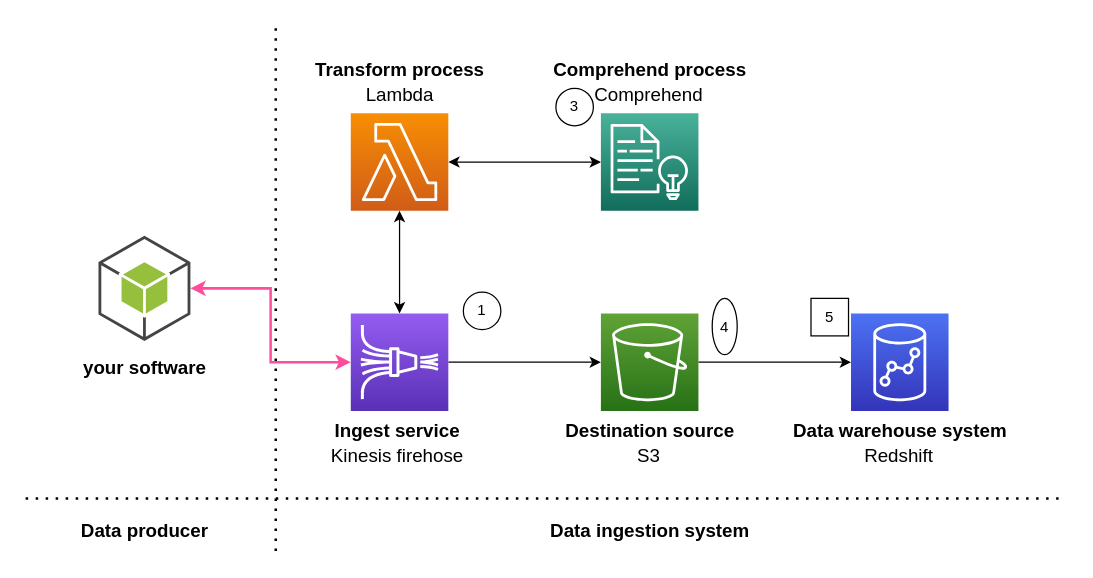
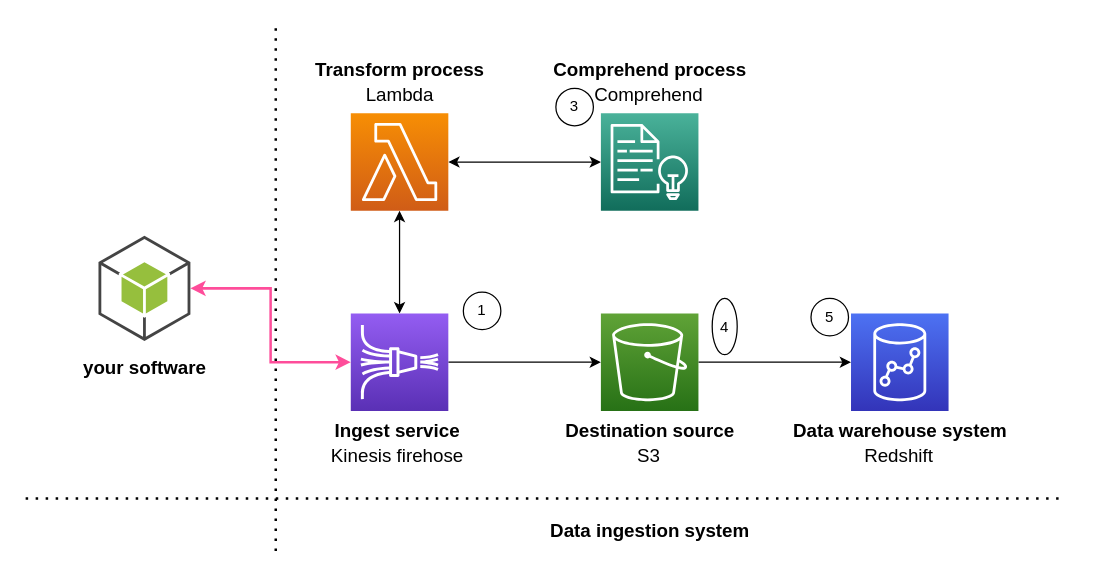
  <mxCell id="0" />
  <mxCell id="1" parent="0" />
  <mxCell id="2" value="" style="sketch=0;points=[[0,0,0],[0.25,0,0],[0.5,0,0],[0.75,0,0],[1,0,0],[0,1,0],[0.25,1,0],[0.5,1,0],[0.75,1,0],[1,1,0],[0,0.25,0],[0,0.5,0],[0,0.75,0],[1,0.25,0],[1,0.5,0],[1,0.75,0]];outlineConnect=0;fontColor=#232F3E;gradientColor=#4D72F3;gradientDirection=north;fillColor=#3334B9;strokeColor=#ffffff;dashed=0;verticalLabelPosition=bottom;verticalAlign=top;align=center;html=1;fontSize=12;fontStyle=0;aspect=fixed;shape=mxgraph.aws4.resourceIcon;resIcon=mxgraph.aws4.redshift;" vertex="1" parent="1"><mxGeometry x="680" y="250" width="78" height="78" as="geometry" /></mxCell>
  <mxCell id="3" style="edgeStyle=orthogonalEdgeStyle;rounded=0;orthogonalLoop=1;jettySize=auto;html=1;startArrow=classic;startFill=1;" edge="1" parent="1" source="5" target="10"><mxGeometry relative="1" as="geometry" /></mxCell>
  <mxCell id="4" style="edgeStyle=orthogonalEdgeStyle;rounded=0;orthogonalLoop=1;jettySize=auto;html=1;" edge="1" parent="1" source="5" target="8"><mxGeometry relative="1" as="geometry" /></mxCell>
  <mxCell id="5" value="" style="sketch=0;points=[[0,0,0],[0.25,0,0],[0.5,0,0],[0.75,0,0],[1,0,0],[0,1,0],[0.25,1,0],[0.5,1,0],[0.75,1,0],[1,1,0],[0,0.25,0],[0,0.5,0],[0,0.75,0],[1,0.25,0],[1,0.5,0],[1,0.75,0]];outlineConnect=0;fontColor=#232F3E;gradientColor=#945DF2;gradientDirection=north;fillColor=#5A30B5;strokeColor=#ffffff;dashed=0;verticalLabelPosition=bottom;verticalAlign=top;align=center;html=1;fontSize=12;fontStyle=0;aspect=fixed;shape=mxgraph.aws4.resourceIcon;resIcon=mxgraph.aws4.kinesis_data_firehose;" vertex="1" parent="1"><mxGeometry x="280" y="250" width="78" height="78" as="geometry" /></mxCell>
  <mxCell id="6" value="" style="sketch=0;points=[[0,0,0],[0.25,0,0],[0.5,0,0],[0.75,0,0],[1,0,0],[0,1,0],[0.25,1,0],[0.5,1,0],[0.75,1,0],[1,1,0],[0,0.25,0],[0,0.5,0],[0,0.75,0],[1,0.25,0],[1,0.5,0],[1,0.75,0]];outlineConnect=0;fontColor=#232F3E;gradientColor=#4AB29A;gradientDirection=north;fillColor=#116D5B;strokeColor=#ffffff;dashed=0;verticalLabelPosition=bottom;verticalAlign=top;align=center;html=1;fontSize=12;fontStyle=0;aspect=fixed;shape=mxgraph.aws4.resourceIcon;resIcon=mxgraph.aws4.comprehend;" vertex="1" parent="1"><mxGeometry x="480" y="90" width="78" height="78" as="geometry" /></mxCell>
  <mxCell id="7" style="edgeStyle=orthogonalEdgeStyle;rounded=0;orthogonalLoop=1;jettySize=auto;html=1;entryX=0;entryY=0.5;entryDx=0;entryDy=0;entryPerimeter=0;" edge="1" parent="1" source="8" target="2"><mxGeometry relative="1" as="geometry"><mxPoint x="600" y="289" as="targetPoint" /></mxGeometry></mxCell>
  <mxCell id="8" value="" style="sketch=0;points=[[0,0,0],[0.25,0,0],[0.5,0,0],[0.75,0,0],[1,0,0],[0,1,0],[0.25,1,0],[0.5,1,0],[0.75,1,0],[1,1,0],[0,0.25,0],[0,0.5,0],[0,0.75,0],[1,0.25,0],[1,0.5,0],[1,0.75,0]];outlineConnect=0;fontColor=#232F3E;gradientColor=#60A337;gradientDirection=north;fillColor=#277116;strokeColor=#ffffff;dashed=0;verticalLabelPosition=bottom;verticalAlign=top;align=center;html=1;fontSize=12;fontStyle=0;aspect=fixed;shape=mxgraph.aws4.resourceIcon;resIcon=mxgraph.aws4.s3;" vertex="1" parent="1"><mxGeometry x="480" y="250" width="78" height="78" as="geometry" /></mxCell>
  <mxCell id="9" style="edgeStyle=orthogonalEdgeStyle;rounded=0;orthogonalLoop=1;jettySize=auto;html=1;startArrow=classic;startFill=1;" edge="1" parent="1" source="10" target="6"><mxGeometry relative="1" as="geometry" /></mxCell>
  <mxCell id="10" value="" style="sketch=0;points=[[0,0,0],[0.25,0,0],[0.5,0,0],[0.75,0,0],[1,0,0],[0,1,0],[0.25,1,0],[0.5,1,0],[0.75,1,0],[1,1,0],[0,0.25,0],[0,0.5,0],[0,0.75,0],[1,0.25,0],[1,0.5,0],[1,0.75,0]];outlineConnect=0;fontColor=#232F3E;gradientColor=#F78E04;gradientDirection=north;fillColor=#D05C17;strokeColor=#ffffff;dashed=0;verticalLabelPosition=bottom;verticalAlign=top;align=center;html=1;fontSize=12;fontStyle=0;aspect=fixed;shape=mxgraph.aws4.resourceIcon;resIcon=mxgraph.aws4.lambda;" vertex="1" parent="1"><mxGeometry x="280" y="90" width="78" height="78" as="geometry" /></mxCell>
  <mxCell id="11" style="edgeStyle=orthogonalEdgeStyle;rounded=0;orthogonalLoop=1;jettySize=auto;html=1;entryX=0;entryY=0.5;entryDx=0;entryDy=0;entryPerimeter=0;startArrow=classic;startFill=1;strokeColor=#fe4d9a;strokeWidth=2;" edge="1" parent="1" source="12" target="5"><mxGeometry relative="1" as="geometry" /></mxCell>
  <mxCell id="12" value="" style="outlineConnect=0;dashed=0;verticalLabelPosition=bottom;verticalAlign=top;align=center;html=1;shape=mxgraph.aws3.android;fillColor=#96BF3D;gradientColor=none;" vertex="1" parent="1"><mxGeometry x="78.25" y="188" width="73.5" height="84" as="geometry" /></mxCell>
  <mxCell id="13" value="" style="endArrow=none;dashed=1;html=1;dashPattern=1 3;strokeWidth=2;rounded=0;" edge="1" parent="1"><mxGeometry width="50" height="50" relative="1" as="geometry"><mxPoint x="220" y="440" as="sourcePoint" /><mxPoint x="220" y="20" as="targetPoint" /></mxGeometry></mxCell>
  <mxCell id="14" value="" style="endArrow=none;dashed=1;html=1;dashPattern=1 3;strokeWidth=2;rounded=0;" edge="1" parent="1"><mxGeometry width="50" height="50" relative="1" as="geometry"><mxPoint x="20" y="398" as="sourcePoint" /><mxPoint x="852" y="398" as="targetPoint" /></mxGeometry></mxCell>
- <mxCell id="15" value="&lt;b&gt;&lt;font style=&quot;font-size: 15px;&quot;&gt;Data producer&lt;/font&gt;&lt;/b&gt;" style="text;html=1;align=center;verticalAlign=middle;resizable=0;points=[];autosize=1;strokeColor=none;fillColor=none;" vertex="1" parent="1"><mxGeometry x="50" y="408" width="130" height="30" as="geometry" /></mxCell>
  <mxCell id="16" value="&lt;b&gt;&lt;font style=&quot;font-size: 15px;&quot;&gt;Data ingestion system&lt;/font&gt;&lt;/b&gt;" style="text;html=1;align=center;verticalAlign=middle;resizable=0;points=[];autosize=1;strokeColor=none;fillColor=none;" vertex="1" parent="1"><mxGeometry x="429" y="408" width="180" height="30" as="geometry" /></mxCell>
  <mxCell id="17" value="&lt;b&gt;&lt;font style=&quot;font-size: 15px;&quot;&gt;your software&lt;/font&gt;&lt;/b&gt;" style="text;html=1;align=center;verticalAlign=middle;resizable=0;points=[];autosize=1;strokeColor=none;fillColor=none;" vertex="1" parent="1"><mxGeometry x="55" y="278" width="120" height="30" as="geometry" /></mxCell>
  <mxCell id="18" value="&lt;b&gt;&lt;font style=&quot;font-size: 15px;&quot;&gt;Transform process&lt;/font&gt;&lt;/b&gt;" style="text;html=1;align=center;verticalAlign=middle;resizable=0;points=[];autosize=1;strokeColor=none;fillColor=none;" vertex="1" parent="1"><mxGeometry x="239" y="40" width="160" height="30" as="geometry" /></mxCell>
  <mxCell id="19" value="&lt;b&gt;&lt;font style=&quot;font-size: 15px;&quot;&gt;Comprehend process&lt;/font&gt;&lt;/b&gt;" style="text;html=1;align=center;verticalAlign=middle;resizable=0;points=[];autosize=1;strokeColor=none;fillColor=none;" vertex="1" parent="1"><mxGeometry x="444" y="40" width="150" height="30" as="geometry" /></mxCell>
  <mxCell id="20" value="&lt;font style=&quot;font-size: 15px;&quot;&gt;Lambda&lt;/font&gt;" style="text;html=1;align=center;verticalAlign=middle;resizable=0;points=[];autosize=1;strokeColor=none;fillColor=none;fontSize=15;" vertex="1" parent="1"><mxGeometry x="279" y="60" width="80" height="30" as="geometry" /></mxCell>
  <mxCell id="21" value="&lt;font style=&quot;font-size: 15px;&quot;&gt;Comprehend&lt;/font&gt;" style="text;html=1;align=center;verticalAlign=middle;resizable=0;points=[];autosize=1;strokeColor=none;fillColor=none;fontSize=15;" vertex="1" parent="1"><mxGeometry x="463" y="60" width="110" height="30" as="geometry" /></mxCell>
  <mxCell id="22" value="&lt;b&gt;&lt;font style=&quot;font-size: 15px;&quot;&gt;Ingest service&lt;/font&gt;&lt;/b&gt;" style="text;html=1;align=center;verticalAlign=middle;resizable=0;points=[];autosize=1;strokeColor=none;fillColor=none;" vertex="1" parent="1"><mxGeometry x="257" y="328" width="120" height="30" as="geometry" /></mxCell>
  <mxCell id="23" value="&lt;font style=&quot;font-size: 15px;&quot;&gt;Kinesis firehose&lt;/font&gt;" style="text;html=1;align=center;verticalAlign=middle;resizable=0;points=[];autosize=1;strokeColor=none;fillColor=none;fontSize=15;" vertex="1" parent="1"><mxGeometry x="252" y="348" width="130" height="30" as="geometry" /></mxCell>
  <mxCell id="24" value="&lt;b&gt;&lt;font style=&quot;font-size: 15px;&quot;&gt;Destination source&lt;/font&gt;&lt;/b&gt;" style="text;html=1;align=center;verticalAlign=middle;resizable=0;points=[];autosize=1;strokeColor=none;fillColor=none;" vertex="1" parent="1"><mxGeometry x="439" y="328" width="160" height="30" as="geometry" /></mxCell>
  <mxCell id="25" value="&lt;font style=&quot;font-size: 15px;&quot;&gt;S3&lt;/font&gt;" style="text;html=1;align=center;verticalAlign=middle;resizable=0;points=[];autosize=1;strokeColor=none;fillColor=none;fontSize=15;" vertex="1" parent="1"><mxGeometry x="498" y="348" width="40" height="30" as="geometry" /></mxCell>
  <mxCell id="26" value="&lt;b&gt;&lt;font style=&quot;font-size: 15px;&quot;&gt;Data warehouse system&lt;/font&gt;&lt;/b&gt;" style="text;html=1;align=center;verticalAlign=middle;resizable=0;points=[];autosize=1;strokeColor=none;fillColor=none;" vertex="1" parent="1"><mxGeometry x="624" y="328" width="190" height="30" as="geometry" /></mxCell>
  <mxCell id="27" value="&lt;font style=&quot;font-size: 15px;&quot;&gt;Redshift&lt;/font&gt;" style="text;html=1;align=center;verticalAlign=middle;resizable=0;points=[];autosize=1;strokeColor=none;fillColor=none;fontSize=15;" vertex="1" parent="1"><mxGeometry x="678" y="348" width="80" height="30" as="geometry" /></mxCell>
  <mxCell id="28" value="1" style="ellipse;whiteSpace=wrap;html=1;aspect=fixed;" vertex="1" parent="1"><mxGeometry x="370" y="233" width="30" height="30" as="geometry" /></mxCell>
  <mxCell id="29" value="3" style="ellipse;whiteSpace=wrap;html=1;aspect=fixed;" vertex="1" parent="1"><mxGeometry x="444" y="70" width="30" height="30" as="geometry" /></mxCell>
  <mxCell id="30" value="4" style="ellipse;whiteSpace=wrap;html=1;aspect=fixed;" vertex="1" parent="1"><mxGeometry x="569" y="238" width="20" height="45" as="geometry" /></mxCell>
- <mxCell id="31" value="5" style="whiteSpace=wrap;html=1;aspect=fixed;rounded=0;" vertex="1" parent="1"><mxGeometry x="648" y="238" width="30" height="30" as="geometry" /></mxCell>
+ <mxCell id="31" value="5" style="ellipse;whiteSpace=wrap;html=1;aspect=fixed;" vertex="1" parent="1"><mxGeometry x="648" y="238" width="30" height="30" as="geometry" /></mxCell>
